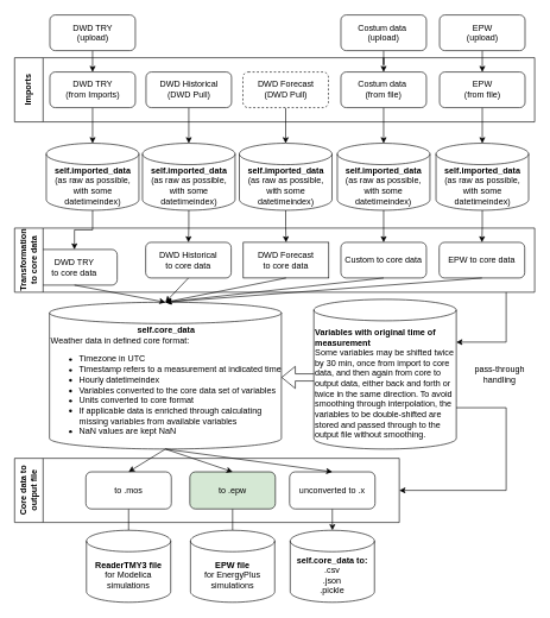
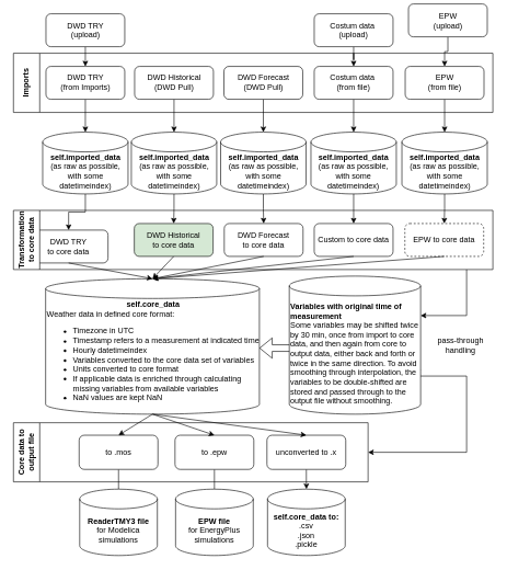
  <mxCell id="0" />
  <mxCell id="1" parent="0" />
  <mxCell id="2" value="" style="shape=flexArrow;endArrow=classic;html=1;rounded=0;exitX=0;exitY=0.5;exitDx=0;exitDy=0;exitPerimeter=0;" parent="1" edge="1"><mxGeometry width="50" height="50" relative="1" as="geometry"><mxPoint x="452" y="528.5" as="sourcePoint" /><mxPoint x="394.5" y="528.5" as="targetPoint" /></mxGeometry></mxCell>
  <mxCell id="3" value="" style="edgeStyle=orthogonalEdgeStyle;rounded=0;orthogonalLoop=1;jettySize=auto;html=1;" parent="1" source="4" target="33" edge="1"><mxGeometry relative="1" as="geometry" /></mxCell>
- <mxCell id="4" value="DWD Forecast&lt;br&gt;(DWD Pull)" style="rounded=1;whiteSpace=wrap;html=1;fontSize=12;glass=0;strokeWidth=1;shadow=0;dashed=1;" parent="1" vertex="1"><mxGeometry x="340.5" y="100" width="120" height="50" as="geometry" /></mxCell>
+ <mxCell id="4" value="DWD Forecast&lt;br&gt;(DWD Pull)" style="rounded=1;whiteSpace=wrap;html=1;fontSize=12;glass=0;strokeWidth=1;shadow=0;" parent="1" vertex="1"><mxGeometry x="340.5" y="100" width="120" height="50" as="geometry" /></mxCell>
  <mxCell id="5" value="&lt;div style=&quot;text-align: center;&quot;&gt;&lt;b style=&quot;background-color: initial; border-color: var(--border-color);&quot;&gt;self.core_data&lt;/b&gt;&lt;/div&gt;Weather data in defined core format:&lt;br&gt;&lt;ul&gt;&lt;li&gt;Timezone in UTC&lt;/li&gt;&lt;li&gt;Timestamp refers to a measurement at indicated time&lt;/li&gt;&lt;li&gt;Hourly datetimeindex&amp;nbsp;&lt;/li&gt;&lt;li&gt;Variables converted to the core data set of variables&lt;/li&gt;&lt;li&gt;Units converted to core format&lt;/li&gt;&lt;li&gt;If applicable data is enriched through calculating missing variables from available variables&lt;/li&gt;&lt;li&gt;&lt;span style=&quot;background-color: initial;&quot;&gt;NaN values are kept NaN&lt;/span&gt;&lt;/li&gt;&lt;/ul&gt;" style="shape=cylinder3;whiteSpace=wrap;html=1;boundedLbl=1;backgroundOutline=1;size=15;align=left;" parent="1" vertex="1"><mxGeometry x="69" y="423" width="325.5" height="206" as="geometry" /></mxCell>
  <mxCell id="6" value="" style="edgeStyle=orthogonalEdgeStyle;rounded=0;orthogonalLoop=1;jettySize=auto;html=1;" parent="1" source="7" target="31" edge="1"><mxGeometry relative="1" as="geometry" /></mxCell>
  <mxCell id="7" value="DWD Historical&lt;br&gt;(DWD Pull)" style="rounded=1;whiteSpace=wrap;html=1;fontSize=12;glass=0;strokeWidth=1;shadow=0;" parent="1" vertex="1"><mxGeometry x="204.5" y="100" width="120" height="50" as="geometry" /></mxCell>
  <mxCell id="8" value="" style="edgeStyle=orthogonalEdgeStyle;rounded=0;orthogonalLoop=1;jettySize=auto;html=1;" parent="1" source="9" target="26" edge="1"><mxGeometry relative="1" as="geometry" /></mxCell>
  <mxCell id="9" value="DWD TRY&lt;br&gt;(from Imports)" style="rounded=1;whiteSpace=wrap;html=1;fontSize=12;glass=0;strokeWidth=1;shadow=0;" parent="1" vertex="1"><mxGeometry x="69.5" y="100" width="120" height="50" as="geometry" /></mxCell>
  <mxCell id="10" value="" style="edgeStyle=orthogonalEdgeStyle;rounded=0;orthogonalLoop=1;jettySize=auto;html=1;entryX=0.5;entryY=0;entryDx=0;entryDy=0;entryPerimeter=0;" parent="1" source="11" target="34" edge="1"><mxGeometry relative="1" as="geometry" /></mxCell>
  <mxCell id="11" value="Costum data&amp;nbsp;&lt;br&gt;(from file)" style="rounded=1;whiteSpace=wrap;html=1;fontSize=12;glass=0;strokeWidth=1;shadow=0;" parent="1" vertex="1"><mxGeometry x="478" y="100" width="120" height="50" as="geometry" /></mxCell>
  <mxCell id="12" style="edgeStyle=orthogonalEdgeStyle;rounded=0;orthogonalLoop=1;jettySize=auto;html=1;exitX=0.5;exitY=1;exitDx=0;exitDy=0;entryX=0.5;entryY=0;entryDx=0;entryDy=0;entryPerimeter=0;endArrow=none;" parent="1" source="13" target="27" edge="1"><mxGeometry relative="1" as="geometry" /></mxCell>
  <mxCell id="13" value="to .mos" style="rounded=1;whiteSpace=wrap;html=1;fontSize=12;glass=0;strokeWidth=1;shadow=0;" parent="1" vertex="1"><mxGeometry x="120" y="661" width="120" height="52" as="geometry" /></mxCell>
  <mxCell id="14" value="" style="edgeStyle=orthogonalEdgeStyle;rounded=0;orthogonalLoop=1;jettySize=auto;html=1;" parent="1" source="15" target="29" edge="1"><mxGeometry relative="1" as="geometry" /></mxCell>
  <mxCell id="15" value="unconverted to .x" style="rounded=1;whiteSpace=wrap;html=1;fontSize=12;glass=0;strokeWidth=1;shadow=0;" parent="1" vertex="1"><mxGeometry x="406" y="661" width="120" height="52" as="geometry" /></mxCell>
  <mxCell id="16" style="edgeStyle=orthogonalEdgeStyle;rounded=0;orthogonalLoop=1;jettySize=auto;html=1;exitX=0.5;exitY=1;exitDx=0;exitDy=0;endArrow=none;" parent="1" source="17" target="28" edge="1"><mxGeometry relative="1" as="geometry" /></mxCell>
- <mxCell id="17" value="to .epw" style="rounded=1;whiteSpace=wrap;html=1;fontSize=12;glass=0;strokeWidth=1;shadow=0;fillColor=#d5e8d4;" parent="1" vertex="1"><mxGeometry x="266" y="661" width="120" height="52" as="geometry" /></mxCell>
+ <mxCell id="17" value="to .epw" style="rounded=1;whiteSpace=wrap;html=1;fontSize=12;glass=0;strokeWidth=1;shadow=0;" parent="1" vertex="1"><mxGeometry x="266" y="661" width="120" height="52" as="geometry" /></mxCell>
  <mxCell id="18" value="" style="endArrow=classic;html=1;rounded=0;exitX=0.5;exitY=1;exitDx=0;exitDy=0;entryX=0.5;entryY=0;entryDx=0;entryDy=0;" parent="1" source="5" target="13" edge="1"><mxGeometry width="50" height="50" relative="1" as="geometry"><mxPoint x="460" y="657" as="sourcePoint" /><mxPoint x="510" y="607" as="targetPoint" /></mxGeometry></mxCell>
  <mxCell id="19" value="" style="endArrow=classic;html=1;rounded=0;exitX=0.5;exitY=1;exitDx=0;exitDy=0;entryX=0.5;entryY=0;entryDx=0;entryDy=0;" parent="1" source="5" target="17" edge="1"><mxGeometry width="50" height="50" relative="1" as="geometry"><mxPoint x="401" y="627" as="sourcePoint" /><mxPoint x="190" y="687" as="targetPoint" /></mxGeometry></mxCell>
  <mxCell id="20" value="" style="endArrow=classic;html=1;rounded=0;exitX=0.5;exitY=1;exitDx=0;exitDy=0;entryX=0.5;entryY=0;entryDx=0;entryDy=0;" parent="1" source="5" target="15" edge="1"><mxGeometry width="50" height="50" relative="1" as="geometry"><mxPoint x="401" y="627" as="sourcePoint" /><mxPoint x="336" y="687" as="targetPoint" /></mxGeometry></mxCell>
  <mxCell id="21" style="edgeStyle=orthogonalEdgeStyle;rounded=0;orthogonalLoop=1;jettySize=auto;html=1;exitX=0.5;exitY=1;exitDx=0;exitDy=0;entryX=0.5;entryY=0;entryDx=0;entryDy=0;" parent="1" source="22" target="9" edge="1"><mxGeometry relative="1" as="geometry" /></mxCell>
  <mxCell id="22" value="DWD TRY&lt;br&gt;(upload)" style="rounded=1;whiteSpace=wrap;html=1;fontSize=12;glass=0;strokeWidth=1;shadow=0;" parent="1" vertex="1"><mxGeometry x="69.5" y="20" width="120" height="50" as="geometry" /></mxCell>
  <mxCell id="23" value="" style="edgeStyle=orthogonalEdgeStyle;rounded=0;orthogonalLoop=1;jettySize=auto;html=1;" parent="1" source="24" target="11" edge="1"><mxGeometry relative="1" as="geometry" /></mxCell>
  <mxCell id="24" value="Costum data&amp;nbsp;&lt;br&gt;(upload)" style="rounded=1;whiteSpace=wrap;html=1;fontSize=12;glass=0;strokeWidth=1;shadow=0;" parent="1" vertex="1"><mxGeometry x="478" y="20" width="120" height="50" as="geometry" /></mxCell>
  <mxCell id="25" value="" style="edgeStyle=orthogonalEdgeStyle;rounded=0;orthogonalLoop=1;jettySize=auto;html=1;" parent="1" source="26" target="37" edge="1"><mxGeometry relative="1" as="geometry" /></mxCell>
  <mxCell id="26" value="&lt;b&gt;self.imported_data&lt;/b&gt;&lt;br&gt;(as raw as possible, with some datetimeindex)" style="shape=cylinder3;whiteSpace=wrap;html=1;boundedLbl=1;backgroundOutline=1;size=15;" parent="1" vertex="1"><mxGeometry x="64.5" y="200" width="130" height="94" as="geometry" /></mxCell>
  <mxCell id="27" value="&lt;b&gt;ReaderTMY3 file&lt;br&gt;&lt;/b&gt;for Modelica simulations" style="shape=cylinder3;whiteSpace=wrap;html=1;boundedLbl=1;backgroundOutline=1;size=15;" parent="1" vertex="1"><mxGeometry x="120.87" y="743" width="118.25" height="101" as="geometry" /></mxCell>
  <mxCell id="28" value="&lt;b&gt;EPW file&lt;br&gt;&lt;/b&gt;for EnergyPlus simulations&lt;b&gt;&lt;br&gt;&lt;/b&gt;" style="shape=cylinder3;whiteSpace=wrap;html=1;boundedLbl=1;backgroundOutline=1;size=15;" parent="1" vertex="1"><mxGeometry x="266.88" y="743" width="118.25" height="101" as="geometry" /></mxCell>
  <mxCell id="29" value="&lt;b&gt;self.core_data to:&lt;br&gt;&lt;/b&gt;.csv&lt;br&gt;.json&lt;br&gt;.pickle&lt;b&gt;&lt;br&gt;&lt;/b&gt;" style="shape=cylinder3;whiteSpace=wrap;html=1;boundedLbl=1;backgroundOutline=1;size=15;" parent="1" vertex="1"><mxGeometry x="406.87" y="743" width="118.25" height="101" as="geometry" /></mxCell>
  <mxCell id="30" value="" style="edgeStyle=orthogonalEdgeStyle;rounded=0;orthogonalLoop=1;jettySize=auto;html=1;" parent="1" source="31" target="36" edge="1"><mxGeometry relative="1" as="geometry" /></mxCell>
  <mxCell id="31" value="&lt;b&gt;self.imported_data&lt;/b&gt;&lt;br&gt;(as raw as possible, with some datetimeindex)" style="shape=cylinder3;whiteSpace=wrap;html=1;boundedLbl=1;backgroundOutline=1;size=15;" parent="1" vertex="1"><mxGeometry x="199.5" y="200" width="130" height="94" as="geometry" /></mxCell>
  <mxCell id="32" value="" style="edgeStyle=orthogonalEdgeStyle;rounded=0;orthogonalLoop=1;jettySize=auto;html=1;" parent="1" source="33" target="35" edge="1"><mxGeometry relative="1" as="geometry" /></mxCell>
  <mxCell id="33" value="&lt;b&gt;self.imported_data&lt;/b&gt;&lt;br&gt;(as raw as possible, with some datetimeindex)" style="shape=cylinder3;whiteSpace=wrap;html=1;boundedLbl=1;backgroundOutline=1;size=15;" parent="1" vertex="1"><mxGeometry x="335.5" y="200" width="130" height="94" as="geometry" /></mxCell>
  <mxCell id="34" value="&lt;b&gt;self.imported_data&lt;/b&gt;&lt;br&gt;(as raw as possible, with some datetimeindex)" style="shape=cylinder3;whiteSpace=wrap;html=1;boundedLbl=1;backgroundOutline=1;size=15;" parent="1" vertex="1"><mxGeometry x="473" y="200" width="130" height="94" as="geometry" /></mxCell>
- <mxCell id="35" value="DWD Forecast&lt;br&gt;to core data" style="whiteSpace=wrap;html=1;fontSize=12;glass=0;strokeWidth=1;shadow=0;rounded=0;" parent="1" vertex="1"><mxGeometry x="341" y="339" width="120" height="50" as="geometry" /></mxCell>
- <mxCell id="36" value="DWD Historical&lt;br&gt;to core data" style="rounded=1;whiteSpace=wrap;html=1;fontSize=12;glass=0;strokeWidth=1;shadow=0;" parent="1" vertex="1"><mxGeometry x="204" y="339" width="120" height="50" as="geometry" /></mxCell>
+ <mxCell id="35" value="DWD Forecast&lt;br&gt;to core data" style="rounded=1;whiteSpace=wrap;html=1;fontSize=12;glass=0;strokeWidth=1;shadow=0;" parent="1" vertex="1"><mxGeometry x="341" y="339" width="120" height="50" as="geometry" /></mxCell>
+ <mxCell id="36" value="DWD Historical&lt;br&gt;to core data" style="rounded=1;whiteSpace=wrap;html=1;fontSize=12;glass=0;strokeWidth=1;shadow=0;fillColor=#d5e8d4;" parent="1" vertex="1"><mxGeometry x="204" y="339" width="120" height="50" as="geometry" /></mxCell>
  <mxCell id="37" value="DWD TRY&lt;br&gt;to core data" style="rounded=1;whiteSpace=wrap;html=1;fontSize=12;glass=0;strokeWidth=1;shadow=0;" parent="1" vertex="1"><mxGeometry x="44" y="349" width="120" height="50" as="geometry" /></mxCell>
  <mxCell id="38" value="Imports" style="swimlane;horizontal=0;whiteSpace=wrap;html=1;startSize=40;" parent="1" vertex="1"><mxGeometry x="20" y="80" width="730" height="90" as="geometry" /></mxCell>
  <mxCell id="39" style="edgeStyle=orthogonalEdgeStyle;rounded=0;orthogonalLoop=1;jettySize=auto;html=1;entryX=1;entryY=0;entryDx=0;entryDy=60;entryPerimeter=0;" parent="1" target="51" edge="1"><mxGeometry relative="1" as="geometry"><mxPoint x="840" y="419" as="targetPoint" /><Array as="points"><mxPoint x="710" y="479" /></Array><mxPoint x="710" y="409" as="sourcePoint" /></mxGeometry></mxCell>
  <mxCell id="40" value="Transformation &lt;br&gt;to core data" style="swimlane;horizontal=0;whiteSpace=wrap;html=1;startSize=40;" parent="1" vertex="1"><mxGeometry x="20" y="319" width="730" height="90" as="geometry" /></mxCell>
  <mxCell id="41" value="Custom to core data" style="rounded=1;whiteSpace=wrap;html=1;fontSize=12;glass=0;strokeWidth=1;shadow=0;" parent="40" vertex="1"><mxGeometry x="458" y="20" width="120" height="50" as="geometry" /></mxCell>
  <mxCell id="42" value="Core data to&lt;br&gt;output file" style="swimlane;horizontal=0;whiteSpace=wrap;html=1;startSize=40;" parent="1" vertex="1"><mxGeometry x="20" y="642" width="540" height="90" as="geometry" /></mxCell>
  <mxCell id="43" value="" style="edgeStyle=orthogonalEdgeStyle;rounded=0;orthogonalLoop=1;jettySize=auto;html=1;" parent="1" source="44" target="48" edge="1"><mxGeometry relative="1" as="geometry" /></mxCell>
  <mxCell id="44" value="EPW&lt;br&gt;(from file)" style="rounded=1;whiteSpace=wrap;html=1;fontSize=12;glass=0;strokeWidth=1;shadow=0;" parent="1" vertex="1"><mxGeometry x="616.5" y="100" width="120" height="50" as="geometry" /></mxCell>
  <mxCell id="45" style="edgeStyle=orthogonalEdgeStyle;rounded=0;orthogonalLoop=1;jettySize=auto;html=1;exitX=0.5;exitY=1;exitDx=0;exitDy=0;entryX=0.5;entryY=0;entryDx=0;entryDy=0;" parent="1" source="46" target="44" edge="1"><mxGeometry relative="1" as="geometry" /></mxCell>
- <mxCell id="46" value="EPW&lt;br&gt;(upload)" style="rounded=1;whiteSpace=wrap;html=1;fontSize=12;glass=0;strokeWidth=1;shadow=0;" parent="1" vertex="1"><mxGeometry x="616.5" y="20" width="120" height="50" as="geometry" /></mxCell>
+ <mxCell id="46" value="EPW&lt;br&gt;(upload)" style="rounded=1;whiteSpace=wrap;html=1;fontSize=12;glass=0;strokeWidth=1;shadow=0;" parent="1" vertex="1"><mxGeometry x="621.5" y="5" width="120" height="50" as="geometry" /></mxCell>
  <mxCell id="47" value="" style="edgeStyle=orthogonalEdgeStyle;rounded=0;orthogonalLoop=1;jettySize=auto;html=1;" parent="1" source="48" target="49" edge="1"><mxGeometry relative="1" as="geometry" /></mxCell>
  <mxCell id="48" value="&lt;b&gt;self.imported_data&lt;/b&gt;&lt;br&gt;(as raw as possible, with some datetimeindex)" style="shape=cylinder3;whiteSpace=wrap;html=1;boundedLbl=1;backgroundOutline=1;size=15;" parent="1" vertex="1"><mxGeometry x="611.5" y="200" width="130" height="94" as="geometry" /></mxCell>
- <mxCell id="49" value="EPW to core data" style="rounded=1;whiteSpace=wrap;html=1;fontSize=12;glass=0;strokeWidth=1;shadow=0;" parent="1" vertex="1"><mxGeometry x="616" y="339" width="120" height="50" as="geometry" /></mxCell>
+ <mxCell id="49" value="EPW to core data" style="rounded=1;whiteSpace=wrap;html=1;fontSize=12;glass=0;strokeWidth=1;shadow=0;dashed=1;" parent="1" vertex="1"><mxGeometry x="616" y="339" width="120" height="50" as="geometry" /></mxCell>
  <mxCell id="50" style="edgeStyle=orthogonalEdgeStyle;rounded=0;orthogonalLoop=1;jettySize=auto;html=1;exitX=1;exitY=0;exitDx=0;exitDy=142.5;exitPerimeter=0;entryX=1;entryY=0.5;entryDx=0;entryDy=0;" parent="1" source="51" target="42" edge="1"><mxGeometry relative="1" as="geometry"><Array as="points"><mxPoint x="630" y="571" /><mxPoint x="710" y="571" /><mxPoint x="710" y="687" /></Array></mxGeometry></mxCell>
  <mxCell id="51" value="&lt;b&gt;Variables with original time of measurement&lt;/b&gt;&lt;br&gt;Some variables may be shifted twice by 30 min, once from import to core data, and then again from core to output data, either back and forth or twice in the same direction. To avoid smoothing through interpolation, the variables to be double-shifted are stored and passed through to the output file without smoothing.&amp;nbsp;" style="shape=cylinder3;whiteSpace=wrap;html=1;boundedLbl=1;backgroundOutline=1;size=15;align=left;" parent="1" vertex="1"><mxGeometry x="440" y="419" width="200" height="210" as="geometry" /></mxCell>
  <mxCell id="52" value="" style="endArrow=classic;html=1;rounded=0;exitX=0.5;exitY=1;exitDx=0;exitDy=0;entryX=0.5;entryY=0;entryDx=0;entryDy=0;entryPerimeter=0;" parent="1" source="37" target="5" edge="1"><mxGeometry width="50" height="50" relative="1" as="geometry"><mxPoint x="320" y="499" as="sourcePoint" /><mxPoint x="370" y="449" as="targetPoint" /></mxGeometry></mxCell>
  <mxCell id="53" value="" style="endArrow=classic;html=1;rounded=0;exitX=0.5;exitY=1;exitDx=0;exitDy=0;entryX=0.5;entryY=0;entryDx=0;entryDy=0;entryPerimeter=0;" parent="1" source="36" target="5" edge="1"><mxGeometry width="50" height="50" relative="1" as="geometry"><mxPoint x="139" y="399" as="sourcePoint" /><mxPoint x="403" y="433" as="targetPoint" /></mxGeometry></mxCell>
  <mxCell id="54" value="" style="endArrow=classic;html=1;rounded=0;exitX=0.5;exitY=1;exitDx=0;exitDy=0;entryX=0.5;entryY=0;entryDx=0;entryDy=0;entryPerimeter=0;" parent="1" source="35" target="5" edge="1"><mxGeometry width="50" height="50" relative="1" as="geometry"><mxPoint x="149" y="409" as="sourcePoint" /><mxPoint x="390" y="419" as="targetPoint" /></mxGeometry></mxCell>
  <mxCell id="55" value="" style="endArrow=classic;html=1;rounded=0;entryX=0.5;entryY=0;entryDx=0;entryDy=0;entryPerimeter=0;exitX=0.5;exitY=1;exitDx=0;exitDy=0;" parent="1" source="41" target="5" edge="1"><mxGeometry width="50" height="50" relative="1" as="geometry"><mxPoint x="630" y="399" as="sourcePoint" /><mxPoint x="433" y="463" as="targetPoint" /></mxGeometry></mxCell>
  <mxCell id="56" value="" style="endArrow=classic;html=1;rounded=0;exitX=0.5;exitY=1;exitDx=0;exitDy=0;entryX=0.5;entryY=0;entryDx=0;entryDy=0;entryPerimeter=0;" parent="1" source="49" target="5" edge="1"><mxGeometry width="50" height="50" relative="1" as="geometry"><mxPoint x="179" y="439" as="sourcePoint" /><mxPoint x="443" y="473" as="targetPoint" /></mxGeometry></mxCell>
  <mxCell id="57" value="" style="edgeStyle=orthogonalEdgeStyle;rounded=0;orthogonalLoop=1;jettySize=auto;html=1;exitX=0.5;exitY=1;exitDx=0;exitDy=0;exitPerimeter=0;entryX=0.5;entryY=0;entryDx=0;entryDy=0;" parent="1" source="34" target="41" edge="1"><mxGeometry relative="1" as="geometry"><mxPoint x="686.5" y="299" as="sourcePoint" /><mxPoint x="685.5" y="349" as="targetPoint" /></mxGeometry></mxCell>
  <mxCell id="58" value="pass-through handling" style="text;html=1;align=center;verticalAlign=middle;whiteSpace=wrap;rounded=0;" vertex="1" parent="1"><mxGeometry x="660" y="509" width="81.5" height="30" as="geometry" /></mxCell>
